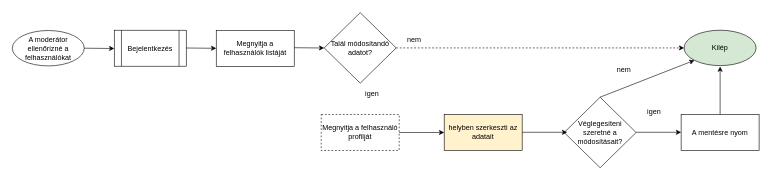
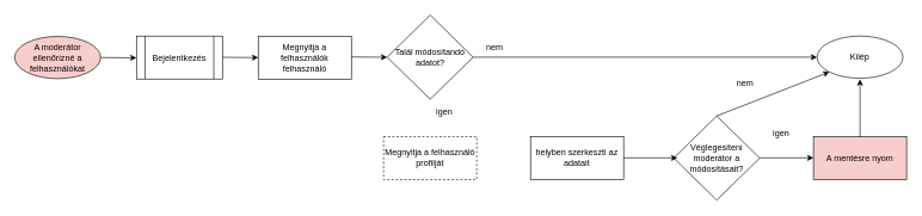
  <mxCell id="0" />
  <mxCell id="1" parent="0" />
- <mxCell id="2" value="A moderátor&lt;br&gt;ellenőrizné a felhasználókat" style="ellipse;whiteSpace=wrap;html=1;" vertex="1" parent="1"><mxGeometry x="20" y="50" width="120" height="59" as="geometry" /></mxCell>
+ <mxCell id="2" value="A moderátor&lt;br&gt;ellenőrizné a felhasználókat" style="ellipse;whiteSpace=wrap;html=1;fillColor=#f8cecc;" vertex="1" parent="1"><mxGeometry x="20" y="50" width="120" height="59" as="geometry" /></mxCell>
  <mxCell id="3" value="" style="endArrow=classic;html=1;rounded=0;exitX=1;exitY=0.5;exitDx=0;exitDy=0;" edge="1" parent="1" source="2"><mxGeometry width="50" height="50" relative="1" as="geometry"><mxPoint x="260" y="90" as="sourcePoint" /><mxPoint x="190" y="80" as="targetPoint" /></mxGeometry></mxCell>
  <mxCell id="4" value="Bejelentkezés" style="shape=process;whiteSpace=wrap;html=1;backgroundOutline=1;" vertex="1" parent="1"><mxGeometry x="190" y="49.5" width="120" height="60" as="geometry" /></mxCell>
  <mxCell id="5" value="" style="endArrow=classic;html=1;rounded=0;exitX=1;exitY=0.5;exitDx=0;exitDy=0;" edge="1" parent="1"><mxGeometry width="50" height="50" relative="1" as="geometry"><mxPoint x="310" y="79.16" as="sourcePoint" /><mxPoint x="360" y="79.66" as="targetPoint" /></mxGeometry></mxCell>
- <mxCell id="6" value="Megnyitja a felhasználók listáját" style="rounded=0;whiteSpace=wrap;html=1;" vertex="1" parent="1"><mxGeometry x="360" y="50" width="130" height="60" as="geometry" /></mxCell>
- <mxCell id="7" value="Kilép" style="ellipse;whiteSpace=wrap;html=1;fillColor=#d5e8d4;" vertex="1" parent="1"><mxGeometry x="1140" y="49.5" width="120" height="59" as="geometry" /></mxCell>
+ <mxCell id="6" value="Megnyitja a felhasználók felhasználó" style="rounded=0;whiteSpace=wrap;html=1;" vertex="1" parent="1"><mxGeometry x="360" y="50" width="130" height="60" as="geometry" /></mxCell>
+ <mxCell id="7" value="Kilép" style="ellipse;whiteSpace=wrap;html=1;" vertex="1" parent="1"><mxGeometry x="1140" y="49.5" width="120" height="59" as="geometry" /></mxCell>
  <mxCell id="8" value="Talál módosítandó adatot?" style="rhombus;whiteSpace=wrap;html=1;" vertex="1" parent="1"><mxGeometry x="540" y="20.25" width="120" height="117.5" as="geometry" /></mxCell>
  <mxCell id="9" value="" style="endArrow=classic;html=1;rounded=0;exitX=1;exitY=0.5;exitDx=0;exitDy=0;" edge="1" parent="1"><mxGeometry width="50" height="50" relative="1" as="geometry"><mxPoint x="490" y="78.66" as="sourcePoint" /><mxPoint x="540" y="79.16" as="targetPoint" /></mxGeometry></mxCell>
  <mxCell id="10" value="Megnyitja a felhasználó profilját" style="rounded=0;whiteSpace=wrap;html=1;dashed=1;" vertex="1" parent="1"><mxGeometry x="535" y="190" width="130" height="60" as="geometry" /></mxCell>
- <mxCell id="11" value="helyben szerkeszti az adatait" style="rounded=0;whiteSpace=wrap;html=1;fillColor=#fff2cc;" vertex="1" parent="1"><mxGeometry x="740" y="190" width="130" height="60" as="geometry" /></mxCell>
- <mxCell id="12" value="" style="endArrow=classic;html=1;rounded=0;exitX=1;exitY=0.5;exitDx=0;exitDy=0;entryX=0;entryY=0.5;entryDx=0;entryDy=0;" edge="1" parent="1" source="10" target="11"><mxGeometry width="50" height="50" relative="1" as="geometry"><mxPoint x="610" y="147.75" as="sourcePoint" /><mxPoint x="610" y="200" as="targetPoint" /></mxGeometry></mxCell>
- <mxCell id="13" value="Véglegesíteni szeretné a módosításait?" style="rhombus;whiteSpace=wrap;html=1;" vertex="1" parent="1"><mxGeometry x="940" y="161.25" width="120" height="117.5" as="geometry" /></mxCell>
- <mxCell id="14" value="A mentésre nyom" style="rounded=0;whiteSpace=wrap;html=1;" vertex="1" parent="1"><mxGeometry x="1135" y="190" width="130" height="60" as="geometry" /></mxCell>
+ <mxCell id="11" value="helyben szerkeszti az adatait" style="rounded=0;whiteSpace=wrap;html=1;" vertex="1" parent="1"><mxGeometry x="740" y="190" width="130" height="60" as="geometry" /></mxCell>
+ <mxCell id="13" value="Véglegesíteni moderátor a módosításait?" style="rhombus;whiteSpace=wrap;html=1;" vertex="1" parent="1"><mxGeometry x="940" y="161.25" width="120" height="117.5" as="geometry" /></mxCell>
+ <mxCell id="14" value="A mentésre nyom" style="rounded=0;whiteSpace=wrap;html=1;fillColor=#f8cecc;" vertex="1" parent="1"><mxGeometry x="1135" y="190" width="130" height="60" as="geometry" /></mxCell>
  <mxCell id="15" value="" style="endArrow=classic;html=1;rounded=0;exitX=1;exitY=0.5;exitDx=0;exitDy=0;entryX=0;entryY=0.5;entryDx=0;entryDy=0;" edge="1" parent="1"><mxGeometry width="50" height="50" relative="1" as="geometry"><mxPoint x="870" y="219.66" as="sourcePoint" /><mxPoint x="945" y="219.66" as="targetPoint" /></mxGeometry></mxCell>
  <mxCell id="16" value="" style="endArrow=classic;html=1;rounded=0;exitX=1;exitY=0.5;exitDx=0;exitDy=0;entryX=0;entryY=0.5;entryDx=0;entryDy=0;" edge="1" parent="1"><mxGeometry width="50" height="50" relative="1" as="geometry"><mxPoint x="1060" y="219.66" as="sourcePoint" /><mxPoint x="1135" y="219.66" as="targetPoint" /></mxGeometry></mxCell>
- <mxCell id="17" value="" style="endArrow=classic;html=1;rounded=0;exitX=1;exitY=0.5;exitDx=0;exitDy=0;entryX=0;entryY=0.5;entryDx=0;entryDy=0;dashed=1;" edge="1" parent="1" source="8" target="7"><mxGeometry width="50" height="50" relative="1" as="geometry"><mxPoint x="610" y="147.75" as="sourcePoint" /><mxPoint x="1120" y="80" as="targetPoint" /></mxGeometry></mxCell>
+ <mxCell id="17" value="" style="endArrow=classic;html=1;rounded=0;exitX=1;exitY=0.5;exitDx=0;exitDy=0;entryX=0;entryY=0.5;entryDx=0;entryDy=0;" edge="1" parent="1" source="8" target="7"><mxGeometry width="50" height="50" relative="1" as="geometry"><mxPoint x="610" y="147.75" as="sourcePoint" /><mxPoint x="1120" y="80" as="targetPoint" /></mxGeometry></mxCell>
  <mxCell id="18" value="" style="endArrow=classic;html=1;rounded=0;exitX=0.5;exitY=0;exitDx=0;exitDy=0;" edge="1" parent="1" source="14"><mxGeometry width="50" height="50" relative="1" as="geometry"><mxPoint x="1120" y="100" as="sourcePoint" /><mxPoint x="1200" y="110" as="targetPoint" /></mxGeometry></mxCell>
  <mxCell id="19" value="igen" style="text;html=1;strokeColor=none;fillColor=none;align=center;verticalAlign=middle;whiteSpace=wrap;rounded=0;" vertex="1" parent="1"><mxGeometry x="590" y="140" width="60" height="30" as="geometry" /></mxCell>
  <mxCell id="20" value="igen" style="text;html=1;strokeColor=none;fillColor=none;align=center;verticalAlign=middle;whiteSpace=wrap;rounded=0;" vertex="1" parent="1"><mxGeometry x="1060" y="170" width="60" height="30" as="geometry" /></mxCell>
  <mxCell id="21" value="" style="endArrow=classic;html=1;rounded=0;exitX=0.5;exitY=0;exitDx=0;exitDy=0;entryX=0;entryY=1;entryDx=0;entryDy=0;" edge="1" parent="1" target="7"><mxGeometry width="50" height="50" relative="1" as="geometry"><mxPoint x="999.66" y="161.25" as="sourcePoint" /><mxPoint x="1140" y="80" as="targetPoint" /></mxGeometry></mxCell>
  <mxCell id="22" value="nem" style="text;html=1;strokeColor=none;fillColor=none;align=center;verticalAlign=middle;whiteSpace=wrap;rounded=0;" vertex="1" parent="1"><mxGeometry x="660" y="50" width="60" height="30" as="geometry" /></mxCell>
  <mxCell id="23" value="nem" style="text;html=1;strokeColor=none;fillColor=none;align=center;verticalAlign=middle;whiteSpace=wrap;rounded=0;" vertex="1" parent="1"><mxGeometry x="1010" y="100" width="60" height="30" as="geometry" /></mxCell>
